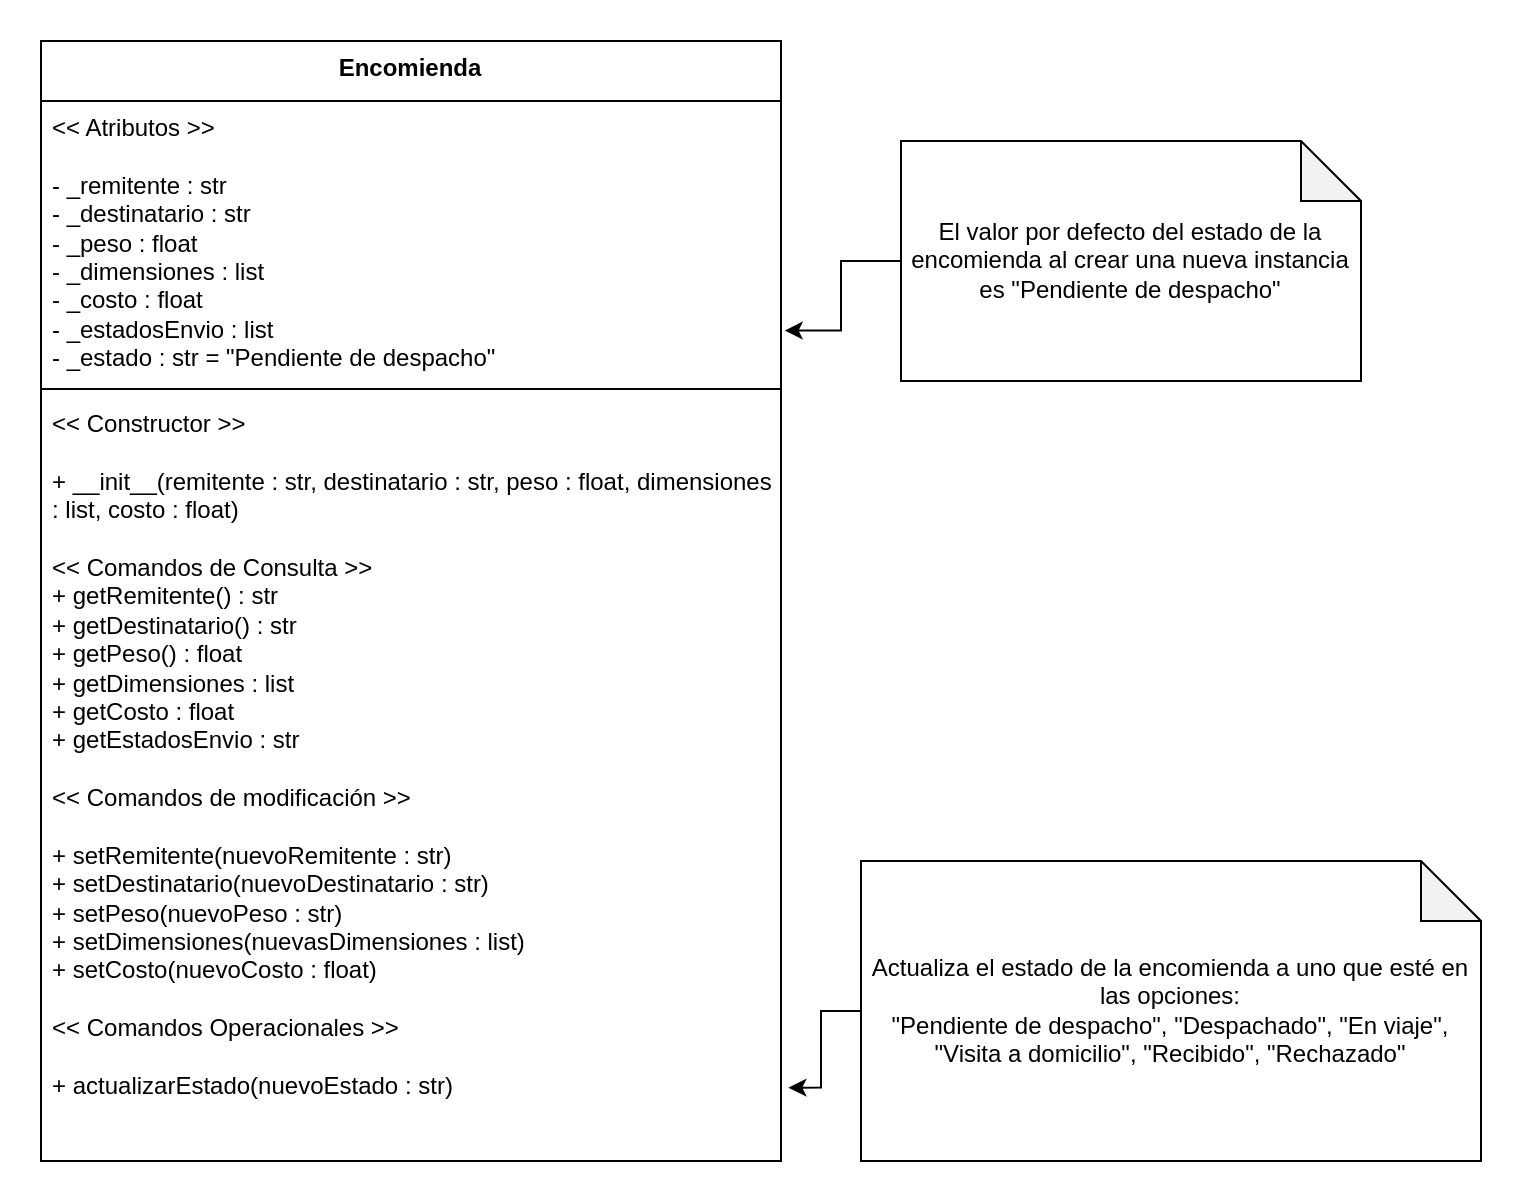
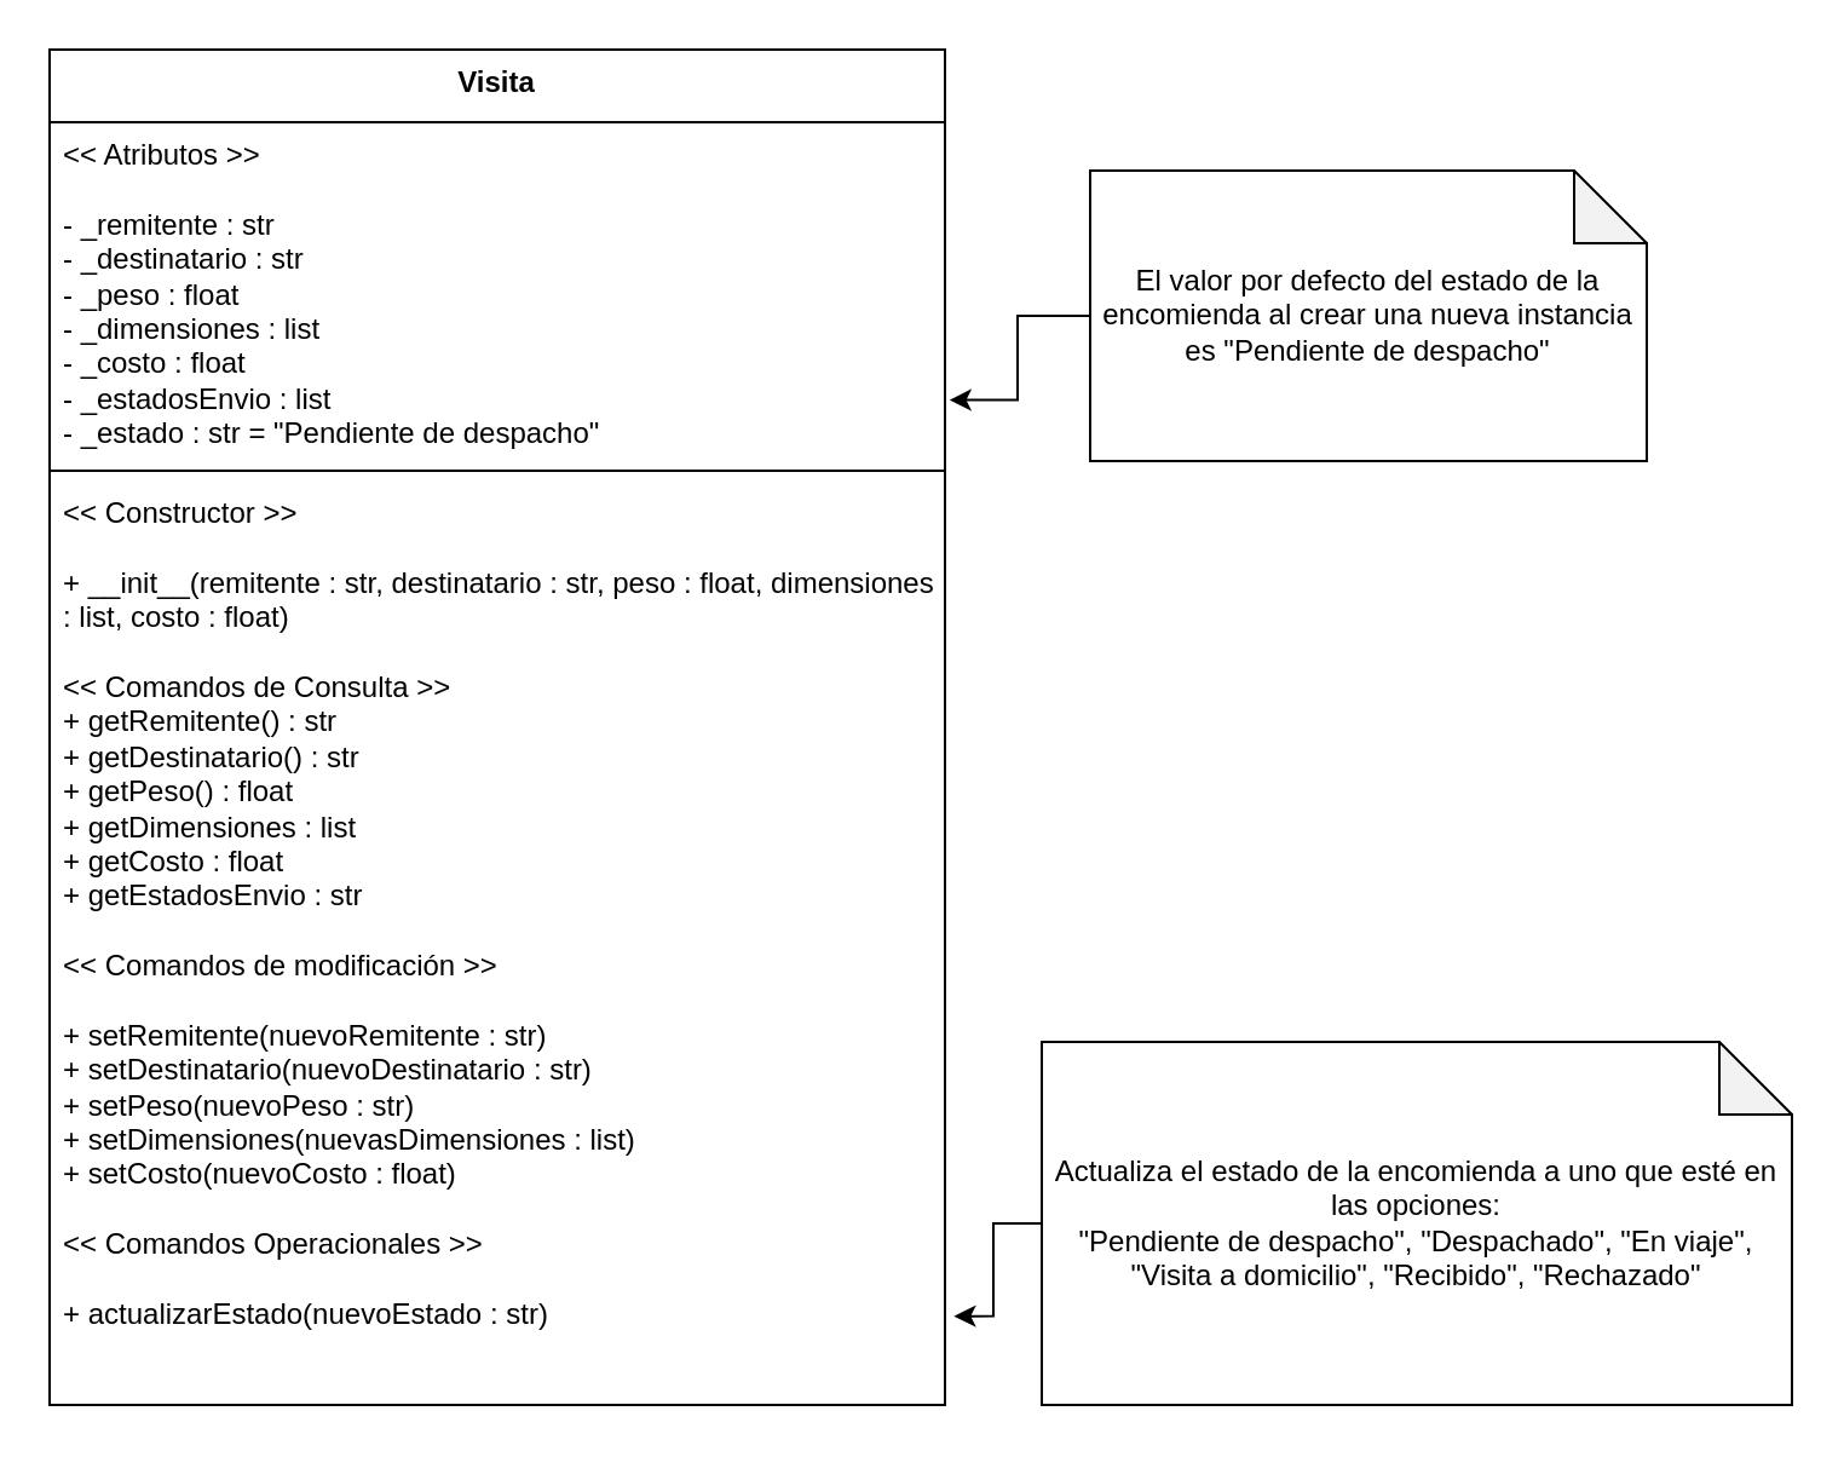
  <mxCell id="0" />
  <mxCell id="1" parent="0" />
- <mxCell id="2" value="Encomienda" style="swimlane;fontStyle=1;align=center;verticalAlign=top;childLayout=stackLayout;horizontal=1;startSize=30;horizontalStack=0;resizeParent=1;resizeParentMax=0;resizeLast=0;collapsible=1;marginBottom=0;whiteSpace=wrap;html=1;" parent="1" vertex="1"><mxGeometry x="20" y="20" width="370" height="560" as="geometry" /></mxCell>
+ <mxCell id="2" value="Visita" style="swimlane;fontStyle=1;align=center;verticalAlign=top;childLayout=stackLayout;horizontal=1;startSize=30;horizontalStack=0;resizeParent=1;resizeParentMax=0;resizeLast=0;collapsible=1;marginBottom=0;whiteSpace=wrap;html=1;" parent="1" vertex="1"><mxGeometry x="20" y="20" width="370" height="560" as="geometry" /></mxCell>
  <mxCell id="3" value="&amp;lt;&amp;lt; Atributos &amp;gt;&amp;gt;&lt;div&gt;&lt;br&gt;&lt;/div&gt;&lt;div&gt;- _remitente : str&lt;/div&gt;&lt;div&gt;- _destinatario : str&lt;/div&gt;&lt;div&gt;- _peso : float&lt;/div&gt;&lt;div&gt;- _dimensiones : list&lt;/div&gt;&lt;div&gt;- _costo : float&lt;/div&gt;&lt;div&gt;- _estadosEnvio : list&lt;/div&gt;&lt;div&gt;- _estado : str = &quot;Pendiente de despacho&quot;&lt;/div&gt;" style="text;strokeColor=none;fillColor=none;align=left;verticalAlign=top;spacingLeft=4;spacingRight=4;overflow=hidden;rotatable=0;points=[[0,0.5],[1,0.5]];portConstraint=eastwest;whiteSpace=wrap;html=1;" parent="2" vertex="1"><mxGeometry y="30" width="370" height="140" as="geometry" /></mxCell>
  <mxCell id="4" value="" style="line;strokeWidth=1;fillColor=none;align=left;verticalAlign=middle;spacingTop=-1;spacingLeft=3;spacingRight=3;rotatable=0;labelPosition=right;points=[];portConstraint=eastwest;strokeColor=inherit;" parent="2" vertex="1"><mxGeometry y="170" width="370" height="8" as="geometry" /></mxCell>
  <mxCell id="5" value="&amp;lt;&amp;lt; Constructor &amp;gt;&amp;gt;&lt;div&gt;&lt;br&gt;&lt;/div&gt;&lt;div&gt;+ __init__(remitente : str, destinatario : str, peso : float, dimensiones : list, costo : float)&lt;/div&gt;&lt;div&gt;&lt;br&gt;&lt;/div&gt;&lt;div&gt;&amp;lt;&amp;lt; Comandos de Consulta &amp;gt;&amp;gt;&lt;/div&gt;&lt;div&gt;+ getRemitente() : str&lt;/div&gt;&lt;div&gt;+ getDestinatario() : str&lt;/div&gt;&lt;div&gt;+ getPeso() : float&lt;/div&gt;&lt;div&gt;+ getDimensiones : list&lt;/div&gt;&lt;div&gt;+ getCosto : float&lt;/div&gt;&lt;div&gt;+ getEstadosEnvio : str&lt;/div&gt;&lt;div&gt;&lt;br&gt;&lt;/div&gt;&lt;div&gt;&amp;lt;&amp;lt; Comandos de modificación &amp;gt;&amp;gt;&lt;/div&gt;&lt;div&gt;&lt;br&gt;&lt;/div&gt;&lt;div&gt;+ setRemitente(nuevoRemitente : str)&lt;/div&gt;&lt;div&gt;+ setDestinatario(nuevoDestinatario : str)&lt;/div&gt;&lt;div&gt;+ setPeso(nuevoPeso : str)&lt;/div&gt;&lt;div&gt;+ setDimensiones(nuevasDimensiones : list)&lt;/div&gt;&lt;div&gt;+ setCosto(nuevoCosto : float)&lt;/div&gt;&lt;div&gt;&lt;br&gt;&lt;/div&gt;&lt;div&gt;&amp;lt;&amp;lt; Comandos Operacionales &amp;gt;&amp;gt;&amp;nbsp;&lt;/div&gt;&lt;div&gt;&lt;br&gt;&lt;/div&gt;&lt;div&gt;+ actualizarEstado(nuevoEstado : str)&lt;/div&gt;" style="text;strokeColor=none;fillColor=none;align=left;verticalAlign=top;spacingLeft=4;spacingRight=4;overflow=hidden;rotatable=0;points=[[0,0.5],[1,0.5]];portConstraint=eastwest;whiteSpace=wrap;html=1;" parent="2" vertex="1"><mxGeometry y="178" width="370" height="382" as="geometry" /></mxCell>
  <mxCell id="6" value="El valor por defecto del estado de la encomienda al crear una nueva instancia es &quot;Pendiente de despacho&quot;" style="shape=note;whiteSpace=wrap;html=1;backgroundOutline=1;darkOpacity=0.05;" parent="1" vertex="1"><mxGeometry x="450" y="70" width="230" height="120" as="geometry" /></mxCell>
  <mxCell id="7" style="edgeStyle=orthogonalEdgeStyle;rounded=0;orthogonalLoop=1;jettySize=auto;html=1;entryX=1.005;entryY=0.82;entryDx=0;entryDy=0;entryPerimeter=0;" parent="1" source="6" target="3" edge="1"><mxGeometry relative="1" as="geometry" /></mxCell>
  <mxCell id="8" value="Actualiza el estado de la encomienda a uno que esté en las opciones:&lt;div&gt;&lt;span class=&quot;hljs-string&quot;&gt;&quot;Pendiente de despacho&quot;&lt;/span&gt;, &lt;span class=&quot;hljs-string&quot;&gt;&quot;Despachado&quot;&lt;/span&gt;, &lt;span class=&quot;hljs-string&quot;&gt;&quot;En viaje&quot;&lt;/span&gt;, &lt;br&gt;                           &lt;span class=&quot;hljs-string&quot;&gt;&quot;Visita a domicilio&quot;&lt;/span&gt;, &lt;span class=&quot;hljs-string&quot;&gt;&quot;Recibido&quot;&lt;/span&gt;, &lt;span class=&quot;hljs-string&quot;&gt;&quot;Rechazado&quot;&lt;/span&gt;&lt;br&gt;&lt;/div&gt;" style="shape=note;whiteSpace=wrap;html=1;backgroundOutline=1;darkOpacity=0.05;" parent="1" vertex="1"><mxGeometry x="430" y="430" width="310" height="150" as="geometry" /></mxCell>
  <mxCell id="9" style="edgeStyle=orthogonalEdgeStyle;rounded=0;orthogonalLoop=1;jettySize=auto;html=1;entryX=1.01;entryY=0.904;entryDx=0;entryDy=0;entryPerimeter=0;" parent="1" source="8" target="5" edge="1"><mxGeometry relative="1" as="geometry" /></mxCell>
